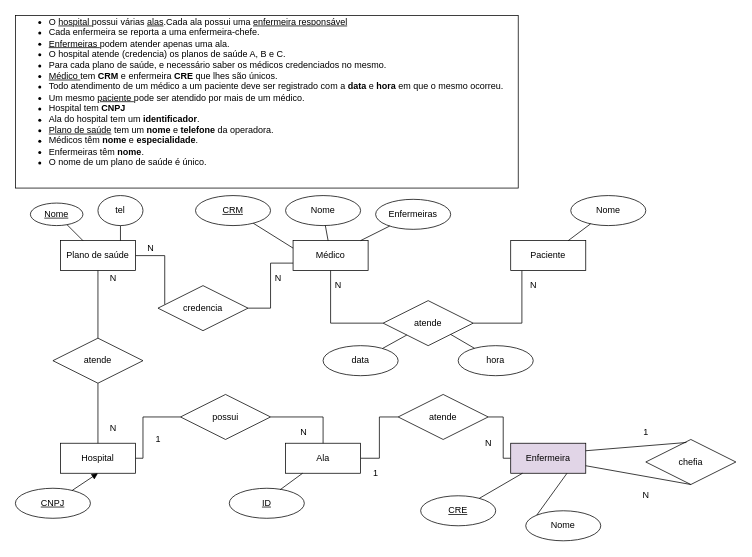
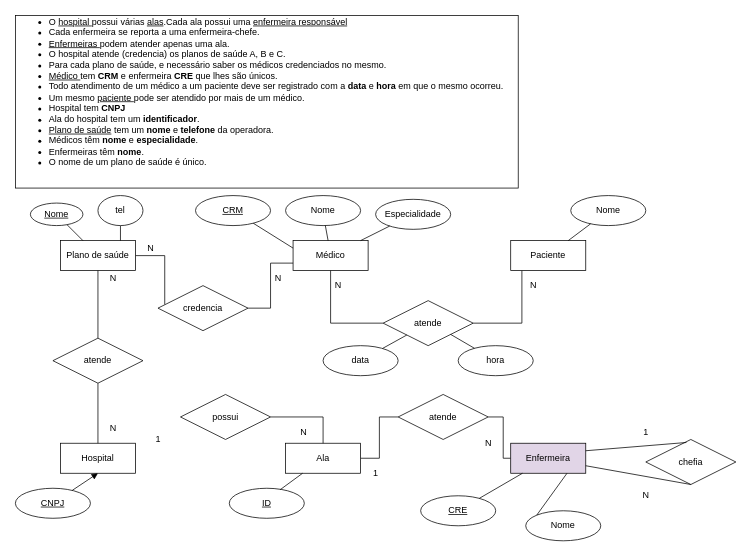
  <mxCell id="0" />
  <mxCell id="1" parent="0" />
  <mxCell id="2" value="&lt;ul&gt;&lt;li&gt;O &lt;u&gt;hospital &lt;/u&gt;possui várias &lt;u&gt;alas&lt;/u&gt;.Cada ala possui uma &lt;u&gt;enfermeira responsável&lt;/u&gt;&lt;/li&gt;&lt;li&gt;Cada enfermeira se reporta a uma enfermeira-chefe.&lt;/li&gt;&lt;li&gt;&lt;u&gt;Enfermeiras &lt;/u&gt;podem atender apenas uma ala.&lt;/li&gt;&lt;li&gt;O hospital atende (credencia) os planos de saúde A, B e C.&lt;/li&gt;&lt;li&gt;Para cada plano de saúde, e necessário saber os médicos credenciados no mesmo. &lt;/li&gt;&lt;li&gt;&lt;u&gt;Médico &lt;/u&gt;tem &lt;b&gt;CRM &lt;/b&gt;e enfermeira &lt;b&gt;CRE &lt;/b&gt;que lhes são únicos.&lt;/li&gt;&lt;li&gt;Todo atendimento de um médico a um paciente deve ser registrado com a &lt;b&gt;data &lt;/b&gt;e &lt;b&gt;hora &lt;/b&gt;em que o mesmo ocorreu.&lt;/li&gt;&lt;li&gt;Um mesmo &lt;u&gt;paciente &lt;/u&gt;pode ser atendido por mais de um médico.&lt;/li&gt;&lt;li&gt;Hospital tem &lt;b&gt;CNPJ&lt;/b&gt;&lt;/li&gt;&lt;li&gt;Ala do hospital tem um &lt;b&gt;identificador&lt;/b&gt;.&lt;/li&gt;&lt;li&gt;&lt;u&gt;Plano de saúde&lt;/u&gt; tem um &lt;b&gt;nome &lt;/b&gt;e &lt;b&gt;telefone &lt;/b&gt;da operadora.&lt;/li&gt;&lt;li&gt;Médicos têm &lt;b&gt;nome &lt;/b&gt;e &lt;b&gt;especialidade&lt;/b&gt;.&lt;/li&gt;&lt;li&gt;Enfermeiras têm &lt;b&gt;nome&lt;/b&gt;.&lt;/li&gt;&lt;li&gt;O nome de um plano de saúde é único.&lt;/li&gt;&lt;/ul&gt;" style="text;html=1;fillColor=none;spacing=5;spacingTop=-20;whiteSpace=wrap;overflow=hidden;rounded=0;strokeColor=#000000;" parent="1" vertex="1"><mxGeometry x="20" y="20" width="670" height="230" as="geometry" /></mxCell>
  <mxCell id="3" style="edgeStyle=orthogonalEdgeStyle;rounded=0;orthogonalLoop=1;jettySize=auto;html=1;entryX=0.075;entryY=0.417;entryDx=0;entryDy=0;entryPerimeter=0;endArrow=none;endFill=0;" parent="1" source="4" target="37" edge="1"><mxGeometry relative="1" as="geometry" /></mxCell>
  <mxCell id="4" value="Plano de saúde" style="whiteSpace=wrap;html=1;align=center;strokeColor=#000000;" parent="1" vertex="1"><mxGeometry x="80" y="320" width="100" height="40" as="geometry" /></mxCell>
- <mxCell id="5" style="edgeStyle=orthogonalEdgeStyle;rounded=0;orthogonalLoop=1;jettySize=auto;html=1;entryX=0;entryY=0.5;entryDx=0;entryDy=0;endArrow=none;endFill=0;" parent="1" source="6" target="42" edge="1"><mxGeometry relative="1" as="geometry"><Array as="points"><mxPoint x="190" y="610" /><mxPoint x="190" y="555" /></Array></mxGeometry></mxCell>
  <mxCell id="6" value="Hospital" style="whiteSpace=wrap;html=1;align=center;strokeColor=#000000;" parent="1" vertex="1"><mxGeometry x="80" y="590" width="100" height="40" as="geometry" /></mxCell>
  <mxCell id="7" value="Médico" style="whiteSpace=wrap;html=1;align=center;strokeColor=#000000;" parent="1" vertex="1"><mxGeometry x="390" y="320" width="100" height="40" as="geometry" /></mxCell>
  <mxCell id="8" value="Paciente" style="whiteSpace=wrap;html=1;align=center;strokeColor=#000000;" parent="1" vertex="1"><mxGeometry x="680" y="320" width="100" height="40" as="geometry" /></mxCell>
  <mxCell id="9" style="edgeStyle=orthogonalEdgeStyle;rounded=0;orthogonalLoop=1;jettySize=auto;html=1;entryX=0;entryY=0.5;entryDx=0;entryDy=0;endArrow=none;endFill=0;" parent="1" source="10" target="43" edge="1"><mxGeometry relative="1" as="geometry" /></mxCell>
  <mxCell id="10" value="Ala" style="whiteSpace=wrap;html=1;align=center;strokeColor=#000000;" parent="1" vertex="1"><mxGeometry x="380" y="590" width="100" height="40" as="geometry" /></mxCell>
  <mxCell id="11" style="edgeStyle=orthogonalEdgeStyle;rounded=0;orthogonalLoop=1;jettySize=auto;html=1;entryX=1;entryY=0.5;entryDx=0;entryDy=0;endArrow=none;endFill=0;" parent="1" source="12" target="43" edge="1"><mxGeometry relative="1" as="geometry"><Array as="points"><mxPoint x="670" y="610" /><mxPoint x="670" y="555" /></Array></mxGeometry></mxCell>
  <mxCell id="12" value="Enfermeira" style="whiteSpace=wrap;html=1;align=center;strokeColor=#000000;fillColor=#e1d5e7;" parent="1" vertex="1"><mxGeometry x="680" y="590" width="100" height="40" as="geometry" /></mxCell>
  <mxCell id="13" value="&lt;u&gt;Nome&lt;/u&gt;" style="ellipse;whiteSpace=wrap;html=1;align=center;strokeColor=#000000;" parent="1" vertex="1"><mxGeometry x="40" y="270" width="70" height="30" as="geometry" /></mxCell>
  <mxCell id="14" style="edgeStyle=orthogonalEdgeStyle;rounded=0;orthogonalLoop=1;jettySize=auto;html=1;entryX=0.804;entryY=0.005;entryDx=0;entryDy=0;endArrow=none;endFill=0;entryPerimeter=0;" parent="1" source="15" target="4" edge="1"><mxGeometry relative="1" as="geometry" /></mxCell>
  <mxCell id="15" value="tel" style="ellipse;whiteSpace=wrap;html=1;align=center;strokeColor=#000000;" parent="1" vertex="1"><mxGeometry x="130" y="260" width="60" height="40" as="geometry" /></mxCell>
  <mxCell id="16" value="Nome" style="ellipse;whiteSpace=wrap;html=1;align=center;strokeColor=#000000;" parent="1" vertex="1"><mxGeometry x="380" y="260" width="100" height="40" as="geometry" /></mxCell>
- <mxCell id="17" value="Enfermeiras" style="ellipse;whiteSpace=wrap;html=1;align=center;strokeColor=#000000;" parent="1" vertex="1"><mxGeometry x="500" y="265" width="100" height="40" as="geometry" /></mxCell>
+ <mxCell id="17" value="Especialidade" style="ellipse;whiteSpace=wrap;html=1;align=center;strokeColor=#000000;" parent="1" vertex="1"><mxGeometry x="500" y="265" width="100" height="40" as="geometry" /></mxCell>
  <mxCell id="18" value="&lt;u&gt;CRM&lt;/u&gt;" style="ellipse;whiteSpace=wrap;html=1;align=center;strokeColor=#000000;" parent="1" vertex="1"><mxGeometry x="260" y="260" width="100" height="40" as="geometry" /></mxCell>
  <mxCell id="19" value="" style="endArrow=none;html=1;rounded=0;entryX=0;entryY=0.25;entryDx=0;entryDy=0;" parent="1" source="18" target="7" edge="1"><mxGeometry relative="1" as="geometry"><mxPoint x="400" y="520" as="sourcePoint" /><mxPoint x="560" y="520" as="targetPoint" /></mxGeometry></mxCell>
  <mxCell id="20" value="" style="endArrow=none;html=1;rounded=0;" parent="1" source="16" target="7" edge="1"><mxGeometry relative="1" as="geometry"><mxPoint x="334.467" y="297.442" as="sourcePoint" /><mxPoint x="380" y="330" as="targetPoint" /></mxGeometry></mxCell>
  <mxCell id="21" value="" style="endArrow=none;html=1;rounded=0;" parent="1" source="17" target="7" edge="1"><mxGeometry relative="1" as="geometry"><mxPoint x="344.467" y="307.442" as="sourcePoint" /><mxPoint x="390" y="340" as="targetPoint" /></mxGeometry></mxCell>
  <mxCell id="22" value="" style="endArrow=none;html=1;rounded=0;" parent="1" source="13" target="4" edge="1"><mxGeometry relative="1" as="geometry"><mxPoint x="354.467" y="317.442" as="sourcePoint" /><mxPoint x="400" y="350" as="targetPoint" /></mxGeometry></mxCell>
  <mxCell id="23" value="&lt;u&gt;CNPJ&lt;/u&gt;" style="ellipse;whiteSpace=wrap;html=1;align=center;strokeColor=#000000;" parent="1" vertex="1"><mxGeometry x="20" y="650" width="100" height="40" as="geometry" /></mxCell>
  <mxCell id="24" value="" style="endArrow=block;html=1;rounded=0;entryX=0.5;entryY=1;entryDx=0;entryDy=0;" parent="1" source="23" target="6" edge="1"><mxGeometry relative="1" as="geometry"><mxPoint x="400" y="520" as="sourcePoint" /><mxPoint x="560" y="520" as="targetPoint" /></mxGeometry></mxCell>
  <mxCell id="25" value="&lt;u&gt;ID&lt;/u&gt;" style="ellipse;whiteSpace=wrap;html=1;align=center;strokeColor=#000000;" parent="1" vertex="1"><mxGeometry x="305" y="650" width="100" height="40" as="geometry" /></mxCell>
  <mxCell id="26" value="" style="endArrow=none;html=1;rounded=0;exitX=0.678;exitY=0.048;exitDx=0;exitDy=0;exitPerimeter=0;" parent="1" source="25" target="10" edge="1"><mxGeometry relative="1" as="geometry"><mxPoint x="400" y="520" as="sourcePoint" /><mxPoint x="560" y="520" as="targetPoint" /></mxGeometry></mxCell>
  <mxCell id="27" value="&lt;u&gt;CRE&lt;/u&gt;" style="ellipse;whiteSpace=wrap;html=1;align=center;strokeColor=#000000;" parent="1" vertex="1"><mxGeometry x="560" y="660" width="100" height="40" as="geometry" /></mxCell>
  <mxCell id="28" value="Nome" style="ellipse;whiteSpace=wrap;html=1;align=center;strokeColor=#000000;" parent="1" vertex="1"><mxGeometry x="700" y="680" width="100" height="40" as="geometry" /></mxCell>
  <mxCell id="29" value="" style="endArrow=none;html=1;rounded=0;" parent="1" source="27" target="12" edge="1"><mxGeometry relative="1" as="geometry"><mxPoint x="400" y="520" as="sourcePoint" /><mxPoint x="560" y="520" as="targetPoint" /></mxGeometry></mxCell>
  <mxCell id="30" value="" style="endArrow=none;html=1;rounded=0;exitX=0;exitY=0;exitDx=0;exitDy=0;entryX=0.75;entryY=1;entryDx=0;entryDy=0;" parent="1" source="28" target="12" edge="1"><mxGeometry relative="1" as="geometry"><mxPoint x="646.584" y="663.061" as="sourcePoint" /><mxPoint x="698.571" y="630" as="targetPoint" /></mxGeometry></mxCell>
  <mxCell id="31" value="Nome" style="ellipse;whiteSpace=wrap;html=1;align=center;strokeColor=#000000;" parent="1" vertex="1"><mxGeometry x="760" y="260" width="100" height="40" as="geometry" /></mxCell>
  <mxCell id="32" value="" style="endArrow=none;html=1;rounded=0;" parent="1" source="8" target="31" edge="1"><mxGeometry relative="1" as="geometry"><mxPoint x="400" y="480" as="sourcePoint" /><mxPoint x="560" y="480" as="targetPoint" /></mxGeometry></mxCell>
  <mxCell id="33" style="edgeStyle=orthogonalEdgeStyle;rounded=0;orthogonalLoop=1;jettySize=auto;html=1;entryX=0.5;entryY=1;entryDx=0;entryDy=0;endArrow=none;endFill=0;" parent="1" source="35" target="4" edge="1"><mxGeometry relative="1" as="geometry" /></mxCell>
  <mxCell id="34" style="edgeStyle=orthogonalEdgeStyle;rounded=0;orthogonalLoop=1;jettySize=auto;html=1;endArrow=none;endFill=0;" parent="1" source="35" target="6" edge="1"><mxGeometry relative="1" as="geometry" /></mxCell>
  <mxCell id="35" value="atende" style="shape=rhombus;perimeter=rhombusPerimeter;whiteSpace=wrap;html=1;align=center;strokeColor=#000000;" parent="1" vertex="1"><mxGeometry x="70" y="450" width="120" height="60" as="geometry" /></mxCell>
  <mxCell id="36" style="edgeStyle=orthogonalEdgeStyle;rounded=0;orthogonalLoop=1;jettySize=auto;html=1;entryX=0;entryY=0.75;entryDx=0;entryDy=0;endArrow=none;endFill=0;" parent="1" source="37" target="7" edge="1"><mxGeometry relative="1" as="geometry" /></mxCell>
  <mxCell id="37" value="credencia" style="shape=rhombus;perimeter=rhombusPerimeter;whiteSpace=wrap;html=1;align=center;strokeColor=#000000;" parent="1" vertex="1"><mxGeometry x="210" y="380" width="120" height="60" as="geometry" /></mxCell>
  <mxCell id="38" style="edgeStyle=orthogonalEdgeStyle;rounded=0;orthogonalLoop=1;jettySize=auto;html=1;entryX=0.149;entryY=1.005;entryDx=0;entryDy=0;entryPerimeter=0;endArrow=none;endFill=0;" parent="1" source="40" target="8" edge="1"><mxGeometry relative="1" as="geometry" /></mxCell>
  <mxCell id="39" style="edgeStyle=orthogonalEdgeStyle;rounded=0;orthogonalLoop=1;jettySize=auto;html=1;endArrow=none;endFill=0;" parent="1" source="40" target="7" edge="1"><mxGeometry relative="1" as="geometry" /></mxCell>
  <mxCell id="40" value="atende" style="shape=rhombus;perimeter=rhombusPerimeter;whiteSpace=wrap;html=1;align=center;strokeColor=#000000;" parent="1" vertex="1"><mxGeometry x="510" y="400" width="120" height="60" as="geometry" /></mxCell>
  <mxCell id="41" style="edgeStyle=orthogonalEdgeStyle;rounded=0;orthogonalLoop=1;jettySize=auto;html=1;endArrow=none;endFill=0;" parent="1" source="42" target="10" edge="1"><mxGeometry relative="1" as="geometry" /></mxCell>
  <mxCell id="42" value="possui" style="shape=rhombus;perimeter=rhombusPerimeter;whiteSpace=wrap;html=1;align=center;strokeColor=#000000;" parent="1" vertex="1"><mxGeometry x="240" y="525" width="120" height="60" as="geometry" /></mxCell>
  <mxCell id="43" value="atende" style="shape=rhombus;perimeter=rhombusPerimeter;whiteSpace=wrap;html=1;align=center;strokeColor=#000000;" parent="1" vertex="1"><mxGeometry x="530" y="525" width="120" height="60" as="geometry" /></mxCell>
  <mxCell id="44" value="data" style="ellipse;whiteSpace=wrap;html=1;align=center;strokeColor=#000000;" parent="1" vertex="1"><mxGeometry x="430" y="460" width="100" height="40" as="geometry" /></mxCell>
  <mxCell id="45" value="hora" style="ellipse;whiteSpace=wrap;html=1;align=center;strokeColor=#000000;" parent="1" vertex="1"><mxGeometry x="610" y="460" width="100" height="40" as="geometry" /></mxCell>
  <mxCell id="46" value="" style="endArrow=none;html=1;rounded=0;" parent="1" source="44" target="40" edge="1"><mxGeometry relative="1" as="geometry"><mxPoint x="400" y="460" as="sourcePoint" /><mxPoint x="560" y="460" as="targetPoint" /></mxGeometry></mxCell>
  <mxCell id="47" value="" style="endArrow=none;html=1;rounded=0;exitX=1;exitY=1;exitDx=0;exitDy=0;" parent="1" source="40" target="45" edge="1"><mxGeometry relative="1" as="geometry"><mxPoint x="400" y="460" as="sourcePoint" /><mxPoint x="560" y="460" as="targetPoint" /></mxGeometry></mxCell>
  <mxCell id="48" value="N" style="text;html=1;align=center;verticalAlign=middle;resizable=0;points=[];autosize=1;" parent="1" vertex="1"><mxGeometry x="140" y="360" width="20" height="20" as="geometry" /></mxCell>
  <mxCell id="49" value="N" style="text;html=1;align=center;verticalAlign=middle;resizable=0;points=[];autosize=1;" parent="1" vertex="1"><mxGeometry x="140" y="560" width="20" height="20" as="geometry" /></mxCell>
  <mxCell id="50" value="N" style="text;html=1;align=center;verticalAlign=middle;resizable=0;points=[];autosize=1;" parent="1" vertex="1"><mxGeometry x="360" y="360" width="20" height="20" as="geometry" /></mxCell>
  <mxCell id="51" value="N" style="text;html=1;align=center;verticalAlign=middle;resizable=0;points=[];autosize=1;" parent="1" vertex="1"><mxGeometry x="190" y="320" width="20" height="20" as="geometry" /></mxCell>
  <mxCell id="52" value="N" style="text;html=1;align=center;verticalAlign=middle;resizable=0;points=[];autosize=1;" parent="1" vertex="1"><mxGeometry x="700" y="370" width="20" height="20" as="geometry" /></mxCell>
  <mxCell id="53" value="N" style="text;html=1;align=center;verticalAlign=middle;resizable=0;points=[];autosize=1;" parent="1" vertex="1"><mxGeometry x="440" y="370" width="20" height="20" as="geometry" /></mxCell>
  <mxCell id="54" value="N" style="text;html=1;align=center;verticalAlign=middle;resizable=0;points=[];autosize=1;" parent="1" vertex="1"><mxGeometry x="394" y="565" width="20" height="20" as="geometry" /></mxCell>
  <mxCell id="55" value="1" style="text;html=1;align=center;verticalAlign=middle;resizable=0;points=[];autosize=1;" parent="1" vertex="1"><mxGeometry x="200" y="575" width="20" height="20" as="geometry" /></mxCell>
  <mxCell id="56" value="N" style="text;html=1;align=center;verticalAlign=middle;resizable=0;points=[];autosize=1;" parent="1" vertex="1"><mxGeometry x="640" y="580" width="20" height="20" as="geometry" /></mxCell>
  <mxCell id="57" value="1" style="text;html=1;align=center;verticalAlign=middle;resizable=0;points=[];autosize=1;" parent="1" vertex="1"><mxGeometry x="490" y="620" width="20" height="20" as="geometry" /></mxCell>
  <mxCell id="58" value="chefia" style="shape=rhombus;perimeter=rhombusPerimeter;whiteSpace=wrap;html=1;align=center;" vertex="1" parent="1"><mxGeometry x="860" y="585" width="120" height="60" as="geometry" /></mxCell>
  <mxCell id="59" value="" style="endArrow=none;html=1;rounded=0;exitX=1;exitY=0.75;exitDx=0;exitDy=0;entryX=0.5;entryY=1;entryDx=0;entryDy=0;" edge="1" parent="1" source="12" target="58"><mxGeometry relative="1" as="geometry"><mxPoint x="740" y="640" as="sourcePoint" /><mxPoint x="900" y="640" as="targetPoint" /></mxGeometry></mxCell>
  <mxCell id="60" value="" style="endArrow=none;html=1;rounded=0;entryX=0.451;entryY=0.067;entryDx=0;entryDy=0;entryPerimeter=0;exitX=1;exitY=0.25;exitDx=0;exitDy=0;" edge="1" parent="1" source="12" target="58"><mxGeometry relative="1" as="geometry"><mxPoint x="740" y="640" as="sourcePoint" /><mxPoint x="900" y="640" as="targetPoint" /></mxGeometry></mxCell>
  <mxCell id="61" value="N" style="text;html=1;align=center;verticalAlign=middle;resizable=0;points=[];autosize=1;" vertex="1" parent="1"><mxGeometry x="850" y="650" width="20" height="20" as="geometry" /></mxCell>
  <mxCell id="62" value="1" style="text;html=1;align=center;verticalAlign=middle;resizable=0;points=[];autosize=1;" vertex="1" parent="1"><mxGeometry x="850" y="565" width="20" height="20" as="geometry" /></mxCell>
